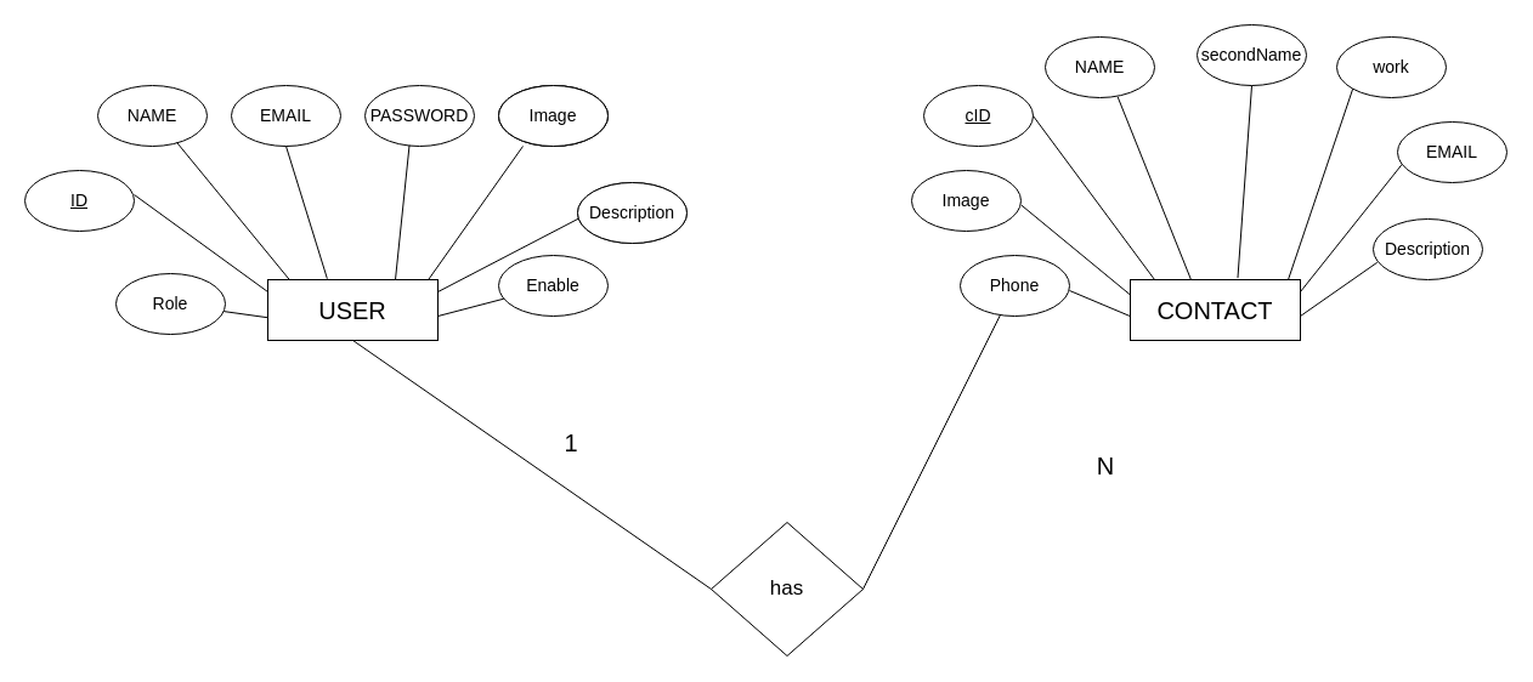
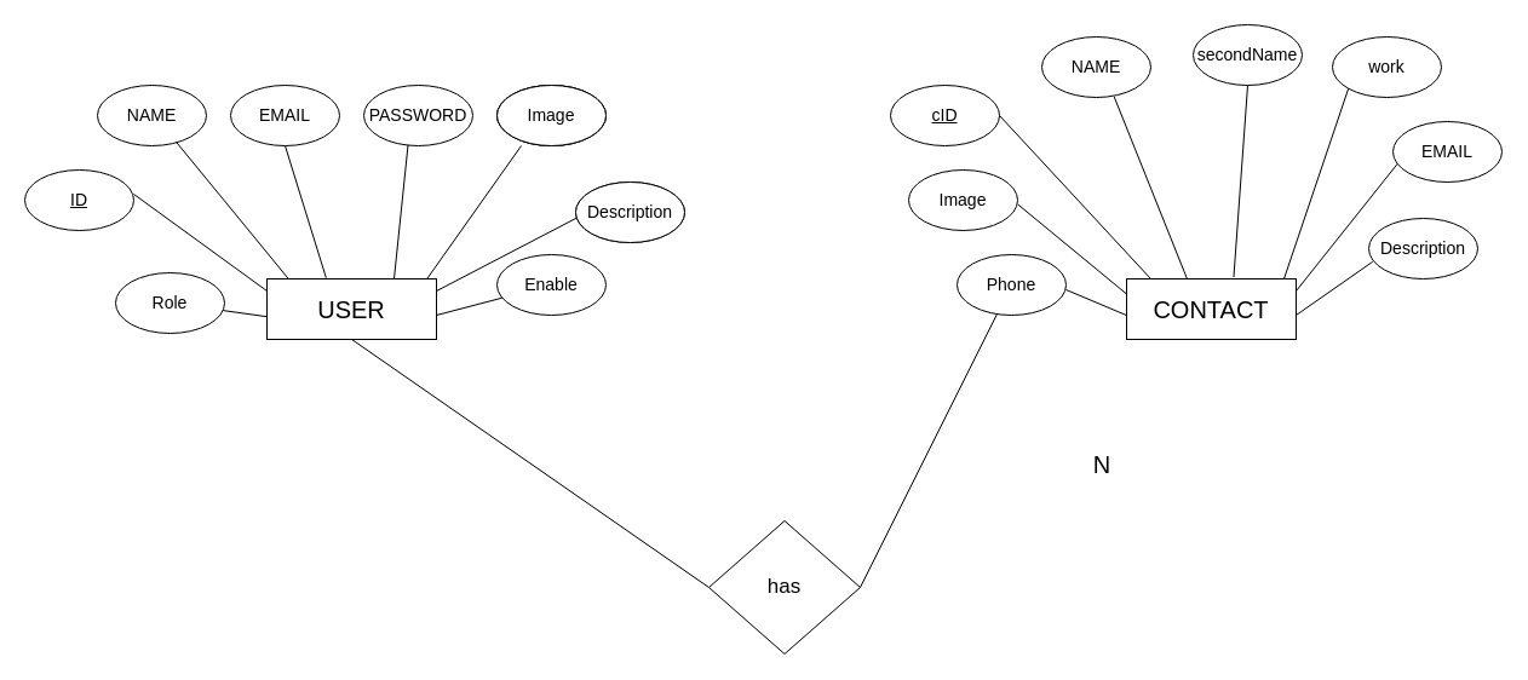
  <mxCell id="0" />
  <mxCell id="1" parent="0" />
  <mxCell id="2" value="&lt;font style=&quot;font-size: 20px;&quot;&gt;USER&lt;/font&gt;" style="rounded=0;whiteSpace=wrap;html=1;" vertex="1" parent="1"><mxGeometry x="220" y="230" width="140" height="50" as="geometry" /></mxCell>
  <mxCell id="3" value="&lt;font style=&quot;font-size: 20px;&quot;&gt;CONTACT&lt;/font&gt;" style="rounded=0;whiteSpace=wrap;html=1;" vertex="1" parent="1"><mxGeometry x="930" y="230" width="140" height="50" as="geometry" /></mxCell>
  <mxCell id="4" value="&lt;u style=&quot;font-size: 14px;&quot;&gt;&lt;font style=&quot;font-size: 14px;&quot;&gt;ID&lt;/font&gt;&lt;/u&gt;" style="ellipse;whiteSpace=wrap;html=1;fontSize=14;autosize=0;align=center;verticalAlign=middle;" vertex="1" parent="1"><mxGeometry x="20" y="140" width="90" height="50" as="geometry" /></mxCell>
  <mxCell id="5" value="&lt;font style=&quot;font-size: 14px;&quot;&gt;NAME&lt;/font&gt;" style="ellipse;whiteSpace=wrap;html=1;fontSize=14;autosize=0;align=center;verticalAlign=middle;" vertex="1" parent="1"><mxGeometry x="80" y="70" width="90" height="50" as="geometry" /></mxCell>
  <mxCell id="6" value="&lt;font style=&quot;font-size: 14px;&quot;&gt;EMAIL&lt;/font&gt;" style="ellipse;whiteSpace=wrap;html=1;fontSize=14;autosize=0;align=center;verticalAlign=middle;" vertex="1" parent="1"><mxGeometry x="190" y="70" width="90" height="50" as="geometry" /></mxCell>
  <mxCell id="7" value="&lt;font style=&quot;font-size: 14px;&quot;&gt;PASSWORD&lt;/font&gt;" style="ellipse;whiteSpace=wrap;html=1;fontSize=14;autosize=0;align=center;verticalAlign=middle;" vertex="1" parent="1"><mxGeometry x="300" y="70" width="90" height="50" as="geometry" /></mxCell>
  <mxCell id="8" value="&lt;span style=&quot;font-size: 14px;&quot;&gt;&lt;font style=&quot;font-size: 14px;&quot;&gt;Role&lt;/font&gt;&lt;/span&gt;" style="ellipse;whiteSpace=wrap;html=1;fontSize=14;autosize=0;align=center;verticalAlign=middle;" vertex="1" parent="1"><mxGeometry x="95" y="225" width="90" height="50" as="geometry" /></mxCell>
  <mxCell id="9" value="&lt;font style=&quot;font-size: 14px;&quot;&gt;Image&lt;/font&gt;" style="ellipse;whiteSpace=wrap;html=1;fontSize=14;autosize=0;align=center;verticalAlign=middle;" vertex="1" parent="1"><mxGeometry x="410" y="70" width="90" height="50" as="geometry" /></mxCell>
  <mxCell id="10" value="&lt;font style=&quot;font-size: 14px;&quot;&gt;Description&lt;/font&gt;" style="ellipse;whiteSpace=wrap;html=1;fontSize=14;autosize=0;align=center;verticalAlign=middle;" vertex="1" parent="1"><mxGeometry x="475" y="150" width="90" height="50" as="geometry" /></mxCell>
  <mxCell id="11" value="Enable" style="ellipse;whiteSpace=wrap;html=1;fontSize=14;autosize=0;align=center;verticalAlign=middle;" vertex="1" parent="1"><mxGeometry x="410" y="210" width="90" height="50" as="geometry" /></mxCell>
  <mxCell id="12" value="" style="endArrow=none;html=1;rounded=0;fontSize=14;" edge="1" parent="1" target="11"><mxGeometry width="50" height="50" relative="1" as="geometry"><mxPoint x="360" y="260" as="sourcePoint" /><mxPoint x="410" y="210" as="targetPoint" /></mxGeometry></mxCell>
  <mxCell id="13" value="" style="endArrow=none;html=1;rounded=0;fontSize=14;entryX=0.012;entryY=0.59;entryDx=0;entryDy=0;entryPerimeter=0;" edge="1" parent="1" target="10"><mxGeometry width="50" height="50" relative="1" as="geometry"><mxPoint x="360" y="240" as="sourcePoint" /><mxPoint x="414" y="226" as="targetPoint" /></mxGeometry></mxCell>
  <mxCell id="14" value="" style="endArrow=none;html=1;rounded=0;fontSize=14;exitX=0.944;exitY=0;exitDx=0;exitDy=0;exitPerimeter=0;" edge="1" parent="1" source="2"><mxGeometry width="50" height="50" relative="1" as="geometry"><mxPoint x="360" y="240" as="sourcePoint" /><mxPoint x="430" y="120" as="targetPoint" /></mxGeometry></mxCell>
  <mxCell id="15" value="" style="endArrow=none;html=1;rounded=0;fontSize=14;entryX=0.406;entryY=0.981;entryDx=0;entryDy=0;entryPerimeter=0;exitX=0.75;exitY=0;exitDx=0;exitDy=0;" edge="1" parent="1" source="2" target="7"><mxGeometry width="50" height="50" relative="1" as="geometry"><mxPoint x="360" y="240" as="sourcePoint" /><mxPoint x="414" y="226" as="targetPoint" /></mxGeometry></mxCell>
  <mxCell id="16" value="" style="endArrow=none;html=1;rounded=0;fontSize=14;entryX=0.5;entryY=1;entryDx=0;entryDy=0;exitX=0.349;exitY=-0.017;exitDx=0;exitDy=0;exitPerimeter=0;" edge="1" parent="1" source="2" target="6"><mxGeometry width="50" height="50" relative="1" as="geometry"><mxPoint x="360" y="240" as="sourcePoint" /><mxPoint x="414" y="226" as="targetPoint" /></mxGeometry></mxCell>
  <mxCell id="17" value="" style="endArrow=none;html=1;rounded=0;fontSize=14;exitX=0.126;exitY=-0.004;exitDx=0;exitDy=0;exitPerimeter=0;entryX=0.724;entryY=0.94;entryDx=0;entryDy=0;entryPerimeter=0;" edge="1" parent="1" source="2" target="5"><mxGeometry width="50" height="50" relative="1" as="geometry"><mxPoint x="360" y="240" as="sourcePoint" /><mxPoint x="150" y="120" as="targetPoint" /></mxGeometry></mxCell>
  <mxCell id="18" value="" style="endArrow=none;html=1;rounded=0;fontSize=14;exitX=0.126;exitY=-0.004;exitDx=0;exitDy=0;exitPerimeter=0;entryX=1;entryY=0.4;entryDx=0;entryDy=0;entryPerimeter=0;" edge="1" parent="1" target="4"><mxGeometry width="50" height="50" relative="1" as="geometry"><mxPoint x="220" y="240" as="sourcePoint" /><mxPoint x="127" y="127" as="targetPoint" /></mxGeometry></mxCell>
  <mxCell id="19" value="" style="endArrow=none;html=1;rounded=0;fontSize=14;exitX=-0.002;exitY=0.624;exitDx=0;exitDy=0;exitPerimeter=0;" edge="1" parent="1" source="2" target="8"><mxGeometry width="50" height="50" relative="1" as="geometry"><mxPoint x="210" y="260" as="sourcePoint" /><mxPoint x="110" y="190" as="targetPoint" /></mxGeometry></mxCell>
- <mxCell id="20" value="&lt;u style=&quot;font-size: 14px;&quot;&gt;&lt;font style=&quot;font-size: 14px;&quot;&gt;cID&lt;/font&gt;&lt;/u&gt;" style="ellipse;whiteSpace=wrap;html=1;fontSize=14;autosize=0;align=center;verticalAlign=middle;" vertex="1" parent="1"><mxGeometry x="760" y="70" width="90" height="50" as="geometry" /></mxCell>
+ <mxCell id="20" value="&lt;u style=&quot;font-size: 14px;&quot;&gt;&lt;font style=&quot;font-size: 14px;&quot;&gt;cID&lt;/font&gt;&lt;/u&gt;" style="ellipse;whiteSpace=wrap;html=1;fontSize=14;autosize=0;align=center;verticalAlign=middle;" vertex="1" parent="1"><mxGeometry x="735" y="70" width="90" height="50" as="geometry" /></mxCell>
  <mxCell id="21" value="&lt;font style=&quot;font-size: 14px;&quot;&gt;NAME&lt;/font&gt;" style="ellipse;whiteSpace=wrap;html=1;fontSize=14;autosize=0;align=center;verticalAlign=middle;" vertex="1" parent="1"><mxGeometry x="860" y="30" width="90" height="50" as="geometry" /></mxCell>
  <mxCell id="22" value="&lt;font style=&quot;font-size: 14px;&quot;&gt;secondName&lt;/font&gt;" style="ellipse;whiteSpace=wrap;html=1;fontSize=14;autosize=0;align=center;verticalAlign=middle;" vertex="1" parent="1"><mxGeometry x="985" y="20" width="90" height="50" as="geometry" /></mxCell>
  <mxCell id="23" value="&lt;font style=&quot;font-size: 14px;&quot;&gt;work&lt;/font&gt;" style="ellipse;whiteSpace=wrap;html=1;fontSize=14;autosize=0;align=center;verticalAlign=middle;" vertex="1" parent="1"><mxGeometry x="1100" y="30" width="90" height="50" as="geometry" /></mxCell>
  <mxCell id="24" value="&lt;font style=&quot;font-size: 14px;&quot;&gt;EMAIL&lt;/font&gt;" style="ellipse;whiteSpace=wrap;html=1;fontSize=14;autosize=0;align=center;verticalAlign=middle;" vertex="1" parent="1"><mxGeometry x="1150" y="100" width="90" height="50" as="geometry" /></mxCell>
  <mxCell id="25" value="&lt;font style=&quot;font-size: 14px;&quot;&gt;Description&lt;/font&gt;" style="ellipse;whiteSpace=wrap;html=1;fontSize=14;autosize=0;align=center;verticalAlign=middle;" vertex="1" parent="1"><mxGeometry x="475" y="150" width="90" height="50" as="geometry" /></mxCell>
  <mxCell id="26" value="&lt;font style=&quot;font-size: 14px;&quot;&gt;Image&lt;/font&gt;" style="ellipse;whiteSpace=wrap;html=1;fontSize=14;autosize=0;align=center;verticalAlign=middle;" vertex="1" parent="1"><mxGeometry x="410" y="70" width="90" height="50" as="geometry" /></mxCell>
  <mxCell id="27" value="&lt;font style=&quot;font-size: 14px;&quot;&gt;Image&lt;/font&gt;" style="ellipse;whiteSpace=wrap;html=1;fontSize=14;autosize=0;align=center;verticalAlign=middle;" vertex="1" parent="1"><mxGeometry x="410" y="70" width="90" height="50" as="geometry" /></mxCell>
  <mxCell id="28" value="&lt;font style=&quot;font-size: 14px;&quot;&gt;Description&lt;/font&gt;" style="ellipse;whiteSpace=wrap;html=1;fontSize=14;autosize=0;align=center;verticalAlign=middle;" vertex="1" parent="1"><mxGeometry x="1130" y="180" width="90" height="50" as="geometry" /></mxCell>
  <mxCell id="29" value="&lt;font style=&quot;font-size: 14px;&quot;&gt;Image&lt;/font&gt;" style="ellipse;whiteSpace=wrap;html=1;fontSize=14;autosize=0;align=center;verticalAlign=middle;" vertex="1" parent="1"><mxGeometry x="750" y="140" width="90" height="50" as="geometry" /></mxCell>
  <mxCell id="30" value="&lt;font style=&quot;font-size: 14px;&quot;&gt;Phone&lt;/font&gt;" style="ellipse;whiteSpace=wrap;html=1;fontSize=14;autosize=0;align=center;verticalAlign=middle;" vertex="1" parent="1"><mxGeometry x="790" y="210" width="90" height="50" as="geometry" /></mxCell>
  <mxCell id="31" value="" style="endArrow=none;html=1;rounded=0;fontSize=14;entryX=0.036;entryY=0.716;entryDx=0;entryDy=0;entryPerimeter=0;" edge="1" parent="1" target="28"><mxGeometry width="50" height="50" relative="1" as="geometry"><mxPoint x="1070" y="260" as="sourcePoint" /><mxPoint x="1140" y="210" as="targetPoint" /></mxGeometry></mxCell>
  <mxCell id="32" value="" style="endArrow=none;html=1;rounded=0;fontSize=14;entryX=0.04;entryY=0.7;entryDx=0;entryDy=0;entryPerimeter=0;" edge="1" parent="1" target="24"><mxGeometry width="50" height="50" relative="1" as="geometry"><mxPoint x="1070" y="240" as="sourcePoint" /><mxPoint x="1150" y="140" as="targetPoint" /></mxGeometry></mxCell>
  <mxCell id="33" value="" style="endArrow=none;html=1;rounded=0;fontSize=14;exitX=0.944;exitY=0;exitDx=0;exitDy=0;exitPerimeter=0;entryX=0;entryY=1;entryDx=0;entryDy=0;" edge="1" parent="1" target="23"><mxGeometry width="50" height="50" relative="1" as="geometry"><mxPoint x="1060" y="230" as="sourcePoint" /><mxPoint x="1138" y="120" as="targetPoint" /></mxGeometry></mxCell>
  <mxCell id="34" value="" style="endArrow=none;html=1;rounded=0;fontSize=14;exitX=0.632;exitY=-0.029;exitDx=0;exitDy=0;exitPerimeter=0;entryX=0.5;entryY=1;entryDx=0;entryDy=0;" edge="1" parent="1" source="3" target="22"><mxGeometry width="50" height="50" relative="1" as="geometry"><mxPoint x="1017" y="237" as="sourcePoint" /><mxPoint x="1070" y="80" as="targetPoint" /></mxGeometry></mxCell>
  <mxCell id="35" value="" style="endArrow=none;html=1;rounded=0;fontSize=14;exitX=0.357;exitY=0;exitDx=0;exitDy=0;exitPerimeter=0;entryX=0.663;entryY=0.987;entryDx=0;entryDy=0;entryPerimeter=0;" edge="1" parent="1" source="3" target="21"><mxGeometry width="50" height="50" relative="1" as="geometry"><mxPoint x="943" y="230" as="sourcePoint" /><mxPoint x="920" y="81" as="targetPoint" /></mxGeometry></mxCell>
  <mxCell id="36" value="" style="endArrow=none;html=1;rounded=0;fontSize=14;exitX=0.357;exitY=0;exitDx=0;exitDy=0;exitPerimeter=0;entryX=1;entryY=0.5;entryDx=0;entryDy=0;" edge="1" parent="1" target="20"><mxGeometry width="50" height="50" relative="1" as="geometry"><mxPoint x="950" y="230" as="sourcePoint" /><mxPoint x="890" y="81" as="targetPoint" /></mxGeometry></mxCell>
  <mxCell id="37" value="" style="endArrow=none;html=1;rounded=0;fontSize=14;exitX=0;exitY=0.25;exitDx=0;exitDy=0;entryX=1.004;entryY=0.572;entryDx=0;entryDy=0;entryPerimeter=0;" edge="1" parent="1" source="3" target="29"><mxGeometry width="50" height="50" relative="1" as="geometry"><mxPoint x="930" y="260" as="sourcePoint" /><mxPoint x="850" y="170" as="targetPoint" /></mxGeometry></mxCell>
  <mxCell id="38" value="" style="endArrow=none;html=1;rounded=0;fontSize=14;exitX=-0.001;exitY=0.601;exitDx=0;exitDy=0;entryX=1;entryY=0.4;entryDx=0;entryDy=0;entryPerimeter=0;exitPerimeter=0;" edge="1" parent="1" source="3"><mxGeometry width="50" height="50" relative="1" as="geometry"><mxPoint x="927.48" y="260.45" as="sourcePoint" /><mxPoint x="880" y="239" as="targetPoint" /></mxGeometry></mxCell>
  <mxCell id="39" value="&lt;font style=&quot;font-size: 17px;&quot;&gt;has&lt;/font&gt;" style="rhombus;whiteSpace=wrap;html=1;fontSize=14;" vertex="1" parent="1"><mxGeometry x="585" y="430" width="125" height="110" as="geometry" /></mxCell>
  <mxCell id="40" value="" style="endArrow=none;html=1;rounded=0;fontSize=17;entryX=0;entryY=0.5;entryDx=0;entryDy=0;exitX=0.5;exitY=1;exitDx=0;exitDy=0;" edge="1" parent="1" source="2" target="39"><mxGeometry width="50" height="50" relative="1" as="geometry"><mxPoint x="290" y="400" as="sourcePoint" /><mxPoint x="590" y="340" as="targetPoint" /></mxGeometry></mxCell>
  <mxCell id="41" value="" style="endArrow=none;html=1;rounded=0;fontSize=17;exitX=1;exitY=0.5;exitDx=0;exitDy=0;" edge="1" parent="1" source="39" target="30"><mxGeometry width="50" height="50" relative="1" as="geometry"><mxPoint x="710" y="480" as="sourcePoint" /><mxPoint x="984.04" y="412" as="targetPoint" /></mxGeometry></mxCell>
- <mxCell id="42" value="&lt;font style=&quot;font-size: 20px;&quot;&gt;1&lt;/font&gt;" style="text;html=1;strokeColor=none;fillColor=none;align=center;verticalAlign=middle;whiteSpace=wrap;rounded=0;fontSize=17;" vertex="1" parent="1"><mxGeometry x="440" y="350" width="60" height="30" as="geometry" /></mxCell>
  <mxCell id="43" value="&lt;font style=&quot;font-size: 20px;&quot;&gt;N&lt;/font&gt;" style="text;html=1;strokeColor=none;fillColor=none;align=center;verticalAlign=middle;whiteSpace=wrap;rounded=0;fontSize=17;" vertex="1" parent="1"><mxGeometry x="880" y="369" width="60" height="30" as="geometry" /></mxCell>
